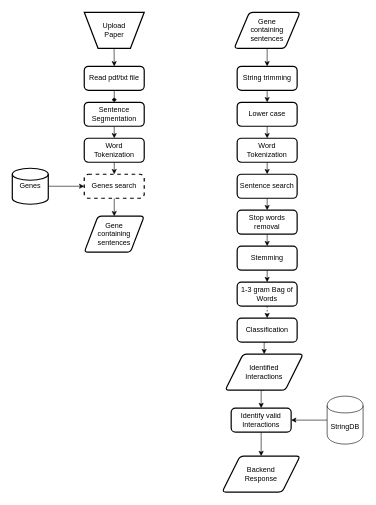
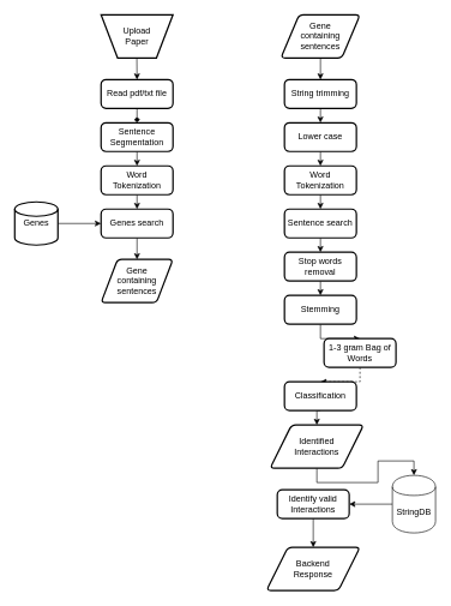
  <mxCell id="0" />
  <mxCell id="1" parent="0" />
  <mxCell id="2" style="edgeStyle=orthogonalEdgeStyle;rounded=0;orthogonalLoop=1;jettySize=auto;html=1;exitX=0.5;exitY=1;exitDx=0;exitDy=0;entryX=0.5;entryY=0;entryDx=0;entryDy=0;endArrow=diamond;" edge="1" parent="1" source="3" target="7"><mxGeometry relative="1" as="geometry" /></mxCell>
  <mxCell id="3" value="Read pdf/txt file" style="rounded=1;whiteSpace=wrap;html=1;absoluteArcSize=1;arcSize=14;strokeWidth=2;" vertex="1" parent="1"><mxGeometry x="140" y="110" width="100" height="40" as="geometry" /></mxCell>
  <mxCell id="4" style="edgeStyle=orthogonalEdgeStyle;rounded=0;orthogonalLoop=1;jettySize=auto;html=1;exitX=1;exitY=0.5;exitDx=0;exitDy=0;exitPerimeter=0;entryX=0;entryY=0.5;entryDx=0;entryDy=0;" edge="1" parent="1" source="5" target="11"><mxGeometry relative="1" as="geometry" /></mxCell>
  <mxCell id="5" value="Genes" style="strokeWidth=2;html=1;shape=mxgraph.flowchart.database;whiteSpace=wrap;" vertex="1" parent="1"><mxGeometry x="20" y="280" width="60" height="60" as="geometry" /></mxCell>
  <mxCell id="6" style="edgeStyle=orthogonalEdgeStyle;rounded=0;orthogonalLoop=1;jettySize=auto;html=1;exitX=0.5;exitY=1;exitDx=0;exitDy=0;entryX=0.5;entryY=0;entryDx=0;entryDy=0;" edge="1" parent="1" source="7" target="9"><mxGeometry relative="1" as="geometry" /></mxCell>
  <mxCell id="7" value="Sentence Segmentation" style="rounded=1;whiteSpace=wrap;html=1;absoluteArcSize=1;arcSize=14;strokeWidth=2;" vertex="1" parent="1"><mxGeometry x="140" y="170" width="100" height="40" as="geometry" /></mxCell>
  <mxCell id="8" style="edgeStyle=orthogonalEdgeStyle;rounded=0;orthogonalLoop=1;jettySize=auto;html=1;exitX=0.5;exitY=1;exitDx=0;exitDy=0;entryX=0.5;entryY=0;entryDx=0;entryDy=0;" edge="1" parent="1" source="9" target="11"><mxGeometry relative="1" as="geometry" /></mxCell>
  <mxCell id="9" value="Word Tokenization" style="rounded=1;whiteSpace=wrap;html=1;absoluteArcSize=1;arcSize=14;strokeWidth=2;" vertex="1" parent="1"><mxGeometry x="140" y="230" width="100" height="40" as="geometry" /></mxCell>
  <mxCell id="10" style="edgeStyle=orthogonalEdgeStyle;rounded=0;orthogonalLoop=1;jettySize=auto;html=1;exitX=0.5;exitY=1;exitDx=0;exitDy=0;entryX=0.5;entryY=0;entryDx=0;entryDy=0;" edge="1" parent="1" source="11" target="13"><mxGeometry relative="1" as="geometry" /></mxCell>
- <mxCell id="11" value="Genes search" style="rounded=1;whiteSpace=wrap;html=1;absoluteArcSize=1;arcSize=14;strokeWidth=2;dashed=1;" vertex="1" parent="1"><mxGeometry x="140" y="290" width="100" height="40" as="geometry" /></mxCell>
+ <mxCell id="11" value="Genes search" style="rounded=1;whiteSpace=wrap;html=1;absoluteArcSize=1;arcSize=14;strokeWidth=2;" vertex="1" parent="1"><mxGeometry x="140" y="290" width="100" height="40" as="geometry" /></mxCell>
  <mxCell id="12" value="" style="endArrow=classic;html=1;entryX=0.5;entryY=0;entryDx=0;entryDy=0;exitX=0.497;exitY=0.85;exitDx=0;exitDy=0;exitPerimeter=0;" edge="1" parent="1" target="3"><mxGeometry width="50" height="50" relative="1" as="geometry"><mxPoint x="189.667" y="71" as="sourcePoint" /><mxPoint x="130" y="80" as="targetPoint" /></mxGeometry></mxCell>
  <mxCell id="13" value="Gene&lt;br&gt;containing&lt;br&gt;sentences" style="verticalLabelPosition=middle;verticalAlign=middle;html=1;strokeWidth=2;shape=parallelogram;perimeter=parallelogramPerimeter;whiteSpace=wrap;rounded=1;arcSize=12;size=0.23;labelPosition=center;align=center;" vertex="1" parent="1"><mxGeometry x="140" y="360" width="100" height="60" as="geometry" /></mxCell>
  <mxCell id="14" value="Upload&lt;br&gt;Paper" style="verticalLabelPosition=middle;verticalAlign=middle;html=1;strokeWidth=2;shape=trapezoid;perimeter=trapezoidPerimeter;whiteSpace=wrap;size=0.23;arcSize=10;flipV=1;labelPosition=center;align=center;" vertex="1" parent="1"><mxGeometry x="140" y="20" width="100" height="60" as="geometry" /></mxCell>
- <mxCell id="15" style="edgeStyle=orthogonalEdgeStyle;rounded=0;orthogonalLoop=1;jettySize=auto;html=1;exitX=0.5;exitY=1;exitDx=0;exitDy=0;entryX=0.5;entryY=0;entryDx=0;entryDy=0;" edge="1" parent="1" source="16" target="38"><mxGeometry relative="1" as="geometry" /></mxCell>
+ <mxCell id="15" style="edgeStyle=orthogonalEdgeStyle;rounded=0;orthogonalLoop=1;jettySize=auto;html=1;exitX=0.5;exitY=1;exitDx=0;exitDy=0;" edge="1" parent="1" source="16" target="36"><mxGeometry relative="1" as="geometry" /></mxCell>
  <mxCell id="16" value="Identified&lt;br&gt;Interactions&lt;br&gt;" style="verticalLabelPosition=middle;verticalAlign=middle;html=1;strokeWidth=2;shape=parallelogram;perimeter=parallelogramPerimeter;whiteSpace=wrap;rounded=1;arcSize=12;size=0.23;labelPosition=center;align=center;" vertex="1" parent="1"><mxGeometry x="375" y="590" width="130" height="60" as="geometry" /></mxCell>
  <mxCell id="17" value="Gene&lt;br&gt;containing&lt;br&gt;sentences" style="verticalLabelPosition=middle;verticalAlign=middle;html=1;strokeWidth=2;shape=parallelogram;perimeter=parallelogramPerimeter;whiteSpace=wrap;rounded=1;arcSize=12;size=0.23;labelPosition=center;align=center;" vertex="1" parent="1"><mxGeometry x="390" y="20" width="110" height="60" as="geometry" /></mxCell>
  <mxCell id="18" style="edgeStyle=orthogonalEdgeStyle;rounded=0;orthogonalLoop=1;jettySize=auto;html=1;exitX=0.5;exitY=1;exitDx=0;exitDy=0;entryX=0.5;entryY=0;entryDx=0;entryDy=0;" edge="1" parent="1" source="19" target="21"><mxGeometry relative="1" as="geometry" /></mxCell>
  <mxCell id="19" value="String trimming" style="rounded=1;whiteSpace=wrap;html=1;absoluteArcSize=1;arcSize=14;strokeWidth=2;" vertex="1" parent="1"><mxGeometry x="395" y="110" width="100" height="40" as="geometry" /></mxCell>
  <mxCell id="20" style="edgeStyle=orthogonalEdgeStyle;rounded=0;orthogonalLoop=1;jettySize=auto;html=1;exitX=0.5;exitY=1;exitDx=0;exitDy=0;entryX=0.5;entryY=0;entryDx=0;entryDy=0;" edge="1" parent="1" source="21" target="25"><mxGeometry relative="1" as="geometry" /></mxCell>
  <mxCell id="21" value="Lower case" style="rounded=1;whiteSpace=wrap;html=1;absoluteArcSize=1;arcSize=14;strokeWidth=2;" vertex="1" parent="1"><mxGeometry x="395" y="170" width="100" height="40" as="geometry" /></mxCell>
  <mxCell id="22" style="edgeStyle=orthogonalEdgeStyle;rounded=0;orthogonalLoop=1;jettySize=auto;html=1;exitX=0.5;exitY=1;exitDx=0;exitDy=0;entryX=0.5;entryY=0;entryDx=0;entryDy=0;" edge="1" parent="1" source="23" target="27"><mxGeometry relative="1" as="geometry" /></mxCell>
  <mxCell id="23" value="Sentence search" style="rounded=1;whiteSpace=wrap;html=1;absoluteArcSize=1;arcSize=14;strokeWidth=2;" vertex="1" parent="1"><mxGeometry x="395" y="290" width="100" height="40" as="geometry" /></mxCell>
  <mxCell id="24" style="edgeStyle=orthogonalEdgeStyle;rounded=0;orthogonalLoop=1;jettySize=auto;html=1;exitX=0.5;exitY=1;exitDx=0;exitDy=0;entryX=0.5;entryY=0;entryDx=0;entryDy=0;" edge="1" parent="1" source="25" target="23"><mxGeometry relative="1" as="geometry" /></mxCell>
  <mxCell id="25" value="Word Tokenization" style="rounded=1;whiteSpace=wrap;html=1;absoluteArcSize=1;arcSize=14;strokeWidth=2;" vertex="1" parent="1"><mxGeometry x="395" y="230" width="100" height="40" as="geometry" /></mxCell>
  <mxCell id="26" style="edgeStyle=orthogonalEdgeStyle;rounded=0;orthogonalLoop=1;jettySize=auto;html=1;exitX=0.5;exitY=1;exitDx=0;exitDy=0;entryX=0.5;entryY=0;entryDx=0;entryDy=0;" edge="1" parent="1" source="27" target="29"><mxGeometry relative="1" as="geometry" /></mxCell>
  <mxCell id="27" value="Stop words removal" style="rounded=1;whiteSpace=wrap;html=1;absoluteArcSize=1;arcSize=14;strokeWidth=2;" vertex="1" parent="1"><mxGeometry x="395" y="350" width="100" height="40" as="geometry" /></mxCell>
  <mxCell id="28" style="edgeStyle=orthogonalEdgeStyle;rounded=0;orthogonalLoop=1;jettySize=auto;html=1;exitX=0.5;exitY=1;exitDx=0;exitDy=0;entryX=0.5;entryY=0;entryDx=0;entryDy=0;" edge="1" parent="1" source="29" target="31"><mxGeometry relative="1" as="geometry" /></mxCell>
  <mxCell id="29" value="Stemming" style="rounded=1;whiteSpace=wrap;html=1;absoluteArcSize=1;arcSize=14;strokeWidth=2;" vertex="1" parent="1"><mxGeometry x="395" y="410" width="100" height="40" as="geometry" /></mxCell>
  <mxCell id="30" style="edgeStyle=orthogonalEdgeStyle;rounded=0;orthogonalLoop=1;jettySize=auto;html=1;exitX=0.5;exitY=1;exitDx=0;exitDy=0;entryX=0.5;entryY=0;entryDx=0;entryDy=0;dashed=1;" edge="1" parent="1" source="31" target="33"><mxGeometry relative="1" as="geometry" /></mxCell>
- <mxCell id="31" value="1-3 gram Bag of Words" style="rounded=1;whiteSpace=wrap;html=1;absoluteArcSize=1;arcSize=14;strokeWidth=2;" vertex="1" parent="1"><mxGeometry x="395" y="470" width="100" height="40" as="geometry" /></mxCell>
+ <mxCell id="31" value="1-3 gram Bag of Words" style="rounded=1;whiteSpace=wrap;html=1;absoluteArcSize=1;arcSize=14;strokeWidth=2;" vertex="1" parent="1"><mxGeometry x="450" y="470" width="100" height="40" as="geometry" /></mxCell>
  <mxCell id="32" style="edgeStyle=orthogonalEdgeStyle;rounded=0;orthogonalLoop=1;jettySize=auto;html=1;exitX=0.5;exitY=1;exitDx=0;exitDy=0;entryX=0.5;entryY=0;entryDx=0;entryDy=0;" edge="1" parent="1" source="33" target="16"><mxGeometry relative="1" as="geometry" /></mxCell>
  <mxCell id="33" value="Classification" style="rounded=1;whiteSpace=wrap;html=1;absoluteArcSize=1;arcSize=14;strokeWidth=2;" vertex="1" parent="1"><mxGeometry x="395" y="530" width="100" height="40" as="geometry" /></mxCell>
  <mxCell id="34" value="" style="endArrow=classic;html=1;exitX=0.5;exitY=1;exitDx=0;exitDy=0;entryX=0.5;entryY=0;entryDx=0;entryDy=0;" edge="1" parent="1" source="17" target="19"><mxGeometry width="50" height="50" relative="1" as="geometry"><mxPoint x="545" y="120" as="sourcePoint" /><mxPoint x="595" y="70" as="targetPoint" /></mxGeometry></mxCell>
  <mxCell id="35" style="edgeStyle=orthogonalEdgeStyle;rounded=0;orthogonalLoop=1;jettySize=auto;html=1;exitX=0;exitY=0.5;exitDx=0;exitDy=0;entryX=1;entryY=0.5;entryDx=0;entryDy=0;" edge="1" parent="1" source="36" target="38"><mxGeometry relative="1" as="geometry" /></mxCell>
  <mxCell id="36" value="StringDB" style="shape=cylinder;whiteSpace=wrap;html=1;boundedLbl=1;backgroundOutline=1;" vertex="1" parent="1"><mxGeometry x="545" y="660" width="60" height="80" as="geometry" /></mxCell>
  <mxCell id="37" style="edgeStyle=orthogonalEdgeStyle;rounded=0;orthogonalLoop=1;jettySize=auto;html=1;exitX=0.5;exitY=1;exitDx=0;exitDy=0;entryX=0.5;entryY=0;entryDx=0;entryDy=0;" edge="1" parent="1" source="38" target="39"><mxGeometry relative="1" as="geometry" /></mxCell>
  <mxCell id="38" value="Identify valid&lt;br&gt;Interactions&lt;br&gt;" style="rounded=1;whiteSpace=wrap;html=1;absoluteArcSize=1;arcSize=14;strokeWidth=2;" vertex="1" parent="1"><mxGeometry x="385" y="680" width="100" height="40" as="geometry" /></mxCell>
  <mxCell id="39" value="Backend&lt;br&gt;Response&lt;br&gt;" style="verticalLabelPosition=middle;verticalAlign=middle;html=1;strokeWidth=2;shape=parallelogram;perimeter=parallelogramPerimeter;whiteSpace=wrap;rounded=1;arcSize=12;size=0.23;labelPosition=center;align=center;" vertex="1" parent="1"><mxGeometry x="370" y="760" width="130" height="60" as="geometry" /></mxCell>
